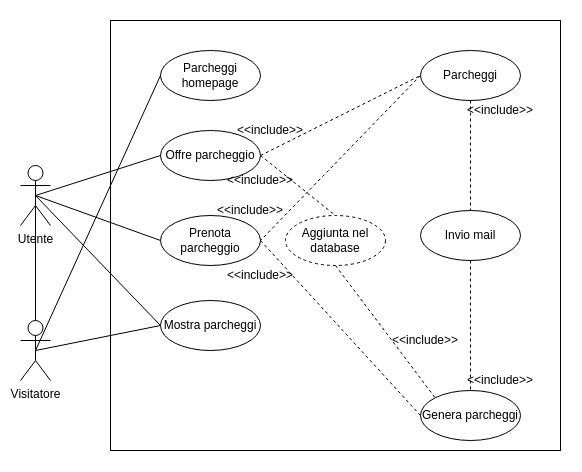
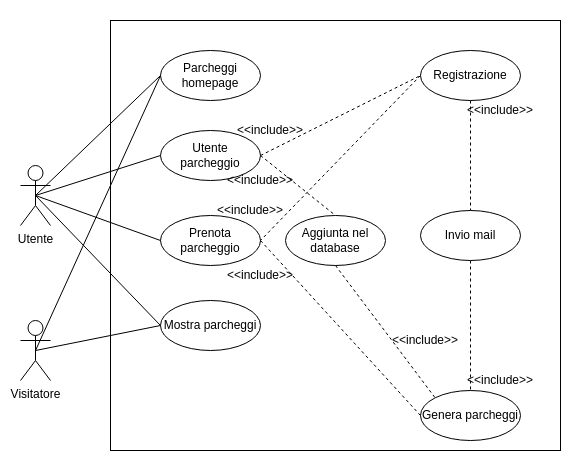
  <mxCell id="0" />
  <mxCell id="1" parent="0" />
  <mxCell id="2" value="Utente" style="shape=umlActor;verticalLabelPosition=bottom;labelBackgroundColor=#ffffff;verticalAlign=top;html=1;outlineConnect=0;" vertex="1" parent="1"><mxGeometry x="20" y="165" width="30" height="60" as="geometry" /></mxCell>
  <mxCell id="3" value="Visitatore" style="shape=umlActor;verticalLabelPosition=bottom;labelBackgroundColor=#ffffff;verticalAlign=top;html=1;outlineConnect=0;" vertex="1" parent="1"><mxGeometry x="20" y="320" width="30" height="60" as="geometry" /></mxCell>
  <mxCell id="4" value="" style="rounded=0;whiteSpace=wrap;html=1;" vertex="1" parent="1"><mxGeometry x="110" y="20" width="450" height="430" as="geometry" /></mxCell>
  <mxCell id="5" value="Prenota parcheggio" style="ellipse;whiteSpace=wrap;html=1;" vertex="1" parent="1"><mxGeometry x="160" y="215" width="100" height="50" as="geometry" /></mxCell>
  <mxCell id="6" value="Parcheggi homepage" style="ellipse;whiteSpace=wrap;html=1;" vertex="1" parent="1"><mxGeometry x="160" y="50" width="100" height="50" as="geometry" /></mxCell>
- <mxCell id="7" value="Parcheggi" style="ellipse;whiteSpace=wrap;html=1;" vertex="1" parent="1"><mxGeometry x="420" y="50" width="100" height="50" as="geometry" /></mxCell>
+ <mxCell id="7" value="Registrazione" style="ellipse;whiteSpace=wrap;html=1;" vertex="1" parent="1"><mxGeometry x="420" y="50" width="100" height="50" as="geometry" /></mxCell>
  <mxCell id="8" value="" style="endArrow=none;dashed=1;html=1;entryX=1;entryY=0.5;entryDx=0;entryDy=0;exitX=0;exitY=0.5;exitDx=0;exitDy=0;" edge="1" parent="1" source="7" target="5"><mxGeometry width="50" height="50" relative="1" as="geometry"><mxPoint x="10" y="570" as="sourcePoint" /><mxPoint x="60" y="520" as="targetPoint" /></mxGeometry></mxCell>
  <mxCell id="9" value="" style="endArrow=none;html=1;entryX=0;entryY=0.5;entryDx=0;entryDy=0;exitX=0.5;exitY=0.5;exitDx=0;exitDy=0;exitPerimeter=0;" edge="1" parent="1" source="2" target="5"><mxGeometry width="50" height="50" relative="1" as="geometry"><mxPoint x="60" y="140" as="sourcePoint" /><mxPoint x="110" y="90" as="targetPoint" /></mxGeometry></mxCell>
  <mxCell id="10" value="" style="endArrow=none;html=1;exitX=0.5;exitY=0.5;exitDx=0;exitDy=0;exitPerimeter=0;entryX=0;entryY=0.5;entryDx=0;entryDy=0;" edge="1" parent="1" source="3" target="6"><mxGeometry width="50" height="50" relative="1" as="geometry"><mxPoint x="40" y="330" as="sourcePoint" /><mxPoint x="90" y="280" as="targetPoint" /></mxGeometry></mxCell>
- <mxCell id="11" value="" style="endArrow=none;html=1;exitX=0.5;exitY=0.5;exitDx=0;exitDy=0;exitPerimeter=0;" edge="1" parent="1" source="2" target="3"><mxGeometry width="50" height="50" relative="1" as="geometry"><mxPoint x="60" y="150" as="sourcePoint" /><mxPoint x="110" y="100" as="targetPoint" /></mxGeometry></mxCell>
- <mxCell id="12" value="Offre parcheggio" style="ellipse;whiteSpace=wrap;html=1;" vertex="1" parent="1"><mxGeometry x="160" y="130" width="100" height="50" as="geometry" /></mxCell>
+ <mxCell id="11" value="" style="endArrow=none;html=1;exitX=0.5;exitY=0.5;exitDx=0;exitDy=0;exitPerimeter=0;entryX=0;entryY=0.5;entryDx=0;entryDy=0;" edge="1" parent="1" source="2" target="6"><mxGeometry width="50" height="50" relative="1" as="geometry"><mxPoint x="60" y="150" as="sourcePoint" /><mxPoint x="110" y="100" as="targetPoint" /></mxGeometry></mxCell>
+ <mxCell id="12" value="Utente parcheggio" style="ellipse;whiteSpace=wrap;html=1;" vertex="1" parent="1"><mxGeometry x="160" y="130" width="100" height="50" as="geometry" /></mxCell>
  <mxCell id="13" value="" style="endArrow=none;html=1;exitX=0.5;exitY=0.5;exitDx=0;exitDy=0;exitPerimeter=0;entryX=0;entryY=0.5;entryDx=0;entryDy=0;" edge="1" parent="1" source="2" target="12"><mxGeometry width="50" height="50" relative="1" as="geometry"><mxPoint x="40" y="130" as="sourcePoint" /><mxPoint x="140" y="120" as="targetPoint" /></mxGeometry></mxCell>
  <mxCell id="14" value="" style="endArrow=none;dashed=1;html=1;exitX=1;exitY=0.5;exitDx=0;exitDy=0;entryX=0;entryY=0.5;entryDx=0;entryDy=0;" edge="1" parent="1" source="12" target="7"><mxGeometry width="50" height="50" relative="1" as="geometry"><mxPoint x="280" y="210" as="sourcePoint" /><mxPoint x="330" y="160" as="targetPoint" /></mxGeometry></mxCell>
  <mxCell id="15" value="&amp;lt;&amp;lt;include&amp;gt;&amp;gt;" style="text;html=1;strokeColor=none;fillColor=none;align=center;verticalAlign=middle;whiteSpace=wrap;rounded=0;" vertex="1" parent="1"><mxGeometry x="250" y="120" width="40" height="20" as="geometry" /></mxCell>
  <mxCell id="16" value="Mostra parcheggi" style="ellipse;whiteSpace=wrap;html=1;" vertex="1" parent="1"><mxGeometry x="160" y="300" width="100" height="50" as="geometry" /></mxCell>
  <mxCell id="17" value="" style="endArrow=none;html=1;entryX=0;entryY=0.5;entryDx=0;entryDy=0;exitX=0.5;exitY=0.5;exitDx=0;exitDy=0;exitPerimeter=0;" edge="1" parent="1" source="2" target="16"><mxGeometry width="50" height="50" relative="1" as="geometry"><mxPoint x="20" y="185" as="sourcePoint" /><mxPoint x="145" y="295" as="targetPoint" /></mxGeometry></mxCell>
  <mxCell id="18" value="" style="endArrow=none;html=1;entryX=0;entryY=0.5;entryDx=0;entryDy=0;exitX=0.5;exitY=0.5;exitDx=0;exitDy=0;exitPerimeter=0;" edge="1" parent="1" source="3" target="16"><mxGeometry width="50" height="50" relative="1" as="geometry"><mxPoint x="55" y="150" as="sourcePoint" /><mxPoint x="180" y="260" as="targetPoint" /></mxGeometry></mxCell>
  <mxCell id="19" value="Genera parcheggi" style="ellipse;whiteSpace=wrap;html=1;" vertex="1" parent="1"><mxGeometry x="420" y="390" width="100" height="50" as="geometry" /></mxCell>
  <mxCell id="20" value="" style="endArrow=none;dashed=1;html=1;entryX=1;entryY=0.5;entryDx=0;entryDy=0;exitX=0;exitY=0.5;exitDx=0;exitDy=0;" edge="1" parent="1" source="19" target="5"><mxGeometry width="50" height="50" relative="1" as="geometry"><mxPoint x="430" y="260" as="sourcePoint" /><mxPoint x="280" y="295" as="targetPoint" /></mxGeometry></mxCell>
  <mxCell id="21" value="&amp;lt;&amp;lt;include&amp;gt;&amp;gt;" style="text;html=1;strokeColor=none;fillColor=none;align=center;verticalAlign=middle;whiteSpace=wrap;rounded=0;" vertex="1" parent="1"><mxGeometry x="240" y="265" width="40" height="20" as="geometry" /></mxCell>
  <mxCell id="22" value="Invio mail" style="ellipse;whiteSpace=wrap;html=1;" vertex="1" parent="1"><mxGeometry x="420" y="210" width="100" height="50" as="geometry" /></mxCell>
  <mxCell id="23" value="" style="endArrow=none;dashed=1;html=1;entryX=0.5;entryY=0;entryDx=0;entryDy=0;exitX=0.5;exitY=1;exitDx=0;exitDy=0;" edge="1" parent="1" source="7" target="22"><mxGeometry width="50" height="50" relative="1" as="geometry"><mxPoint x="470" y="245" as="sourcePoint" /><mxPoint x="320" y="280" as="targetPoint" /></mxGeometry></mxCell>
  <mxCell id="24" value="" style="endArrow=none;dashed=1;html=1;entryX=0.5;entryY=0;entryDx=0;entryDy=0;exitX=0.5;exitY=1;exitDx=0;exitDy=0;" edge="1" parent="1" source="22" target="19"><mxGeometry width="50" height="50" relative="1" as="geometry"><mxPoint x="430" y="355" as="sourcePoint" /><mxPoint x="280" y="390" as="targetPoint" /></mxGeometry></mxCell>
  <mxCell id="25" value="&amp;lt;&amp;lt;include&amp;gt;&amp;gt;" style="text;html=1;strokeColor=none;fillColor=none;align=center;verticalAlign=middle;whiteSpace=wrap;rounded=0;" vertex="1" parent="1"><mxGeometry x="480" y="370" width="40" height="20" as="geometry" /></mxCell>
  <mxCell id="26" value="&amp;lt;&amp;lt;include&amp;gt;&amp;gt;" style="text;html=1;strokeColor=none;fillColor=none;align=center;verticalAlign=middle;whiteSpace=wrap;rounded=0;" vertex="1" parent="1"><mxGeometry x="480" y="100" width="40" height="20" as="geometry" /></mxCell>
- <mxCell id="27" value="Aggiunta nel database" style="ellipse;whiteSpace=wrap;html=1;dashed=1;" vertex="1" parent="1"><mxGeometry x="285" y="215" width="100" height="50" as="geometry" /></mxCell>
+ <mxCell id="27" value="Aggiunta nel database" style="ellipse;whiteSpace=wrap;html=1;" vertex="1" parent="1"><mxGeometry x="285" y="215" width="100" height="50" as="geometry" /></mxCell>
  <mxCell id="28" value="" style="endArrow=none;dashed=1;html=1;exitX=1;exitY=0.5;exitDx=0;exitDy=0;entryX=0.5;entryY=0;entryDx=0;entryDy=0;" edge="1" parent="1" source="12" target="27"><mxGeometry width="50" height="50" relative="1" as="geometry"><mxPoint x="260" y="210" as="sourcePoint" /><mxPoint x="310" y="160" as="targetPoint" /></mxGeometry></mxCell>
  <mxCell id="29" value="" style="endArrow=none;dashed=1;html=1;exitX=0.5;exitY=1;exitDx=0;exitDy=0;entryX=0;entryY=0;entryDx=0;entryDy=0;" edge="1" parent="1" source="27" target="19"><mxGeometry width="50" height="50" relative="1" as="geometry"><mxPoint x="370" y="320" as="sourcePoint" /><mxPoint x="420" y="270" as="targetPoint" /></mxGeometry></mxCell>
  <mxCell id="30" value="&amp;lt;&amp;lt;include&amp;gt;&amp;gt;" style="text;html=1;strokeColor=none;fillColor=none;align=center;verticalAlign=middle;whiteSpace=wrap;rounded=0;" vertex="1" parent="1"><mxGeometry x="240" y="170" width="40" height="20" as="geometry" /></mxCell>
  <mxCell id="31" value="&amp;lt;&amp;lt;include&amp;gt;&amp;gt;" style="text;html=1;strokeColor=none;fillColor=none;align=center;verticalAlign=middle;whiteSpace=wrap;rounded=0;" vertex="1" parent="1"><mxGeometry x="405" y="330" width="40" height="20" as="geometry" /></mxCell>
  <mxCell id="32" value="&amp;lt;&amp;lt;include&amp;gt;&amp;gt;" style="text;html=1;strokeColor=none;fillColor=none;align=center;verticalAlign=middle;whiteSpace=wrap;rounded=0;" vertex="1" parent="1"><mxGeometry x="230" y="200" width="40" height="20" as="geometry" /></mxCell>
